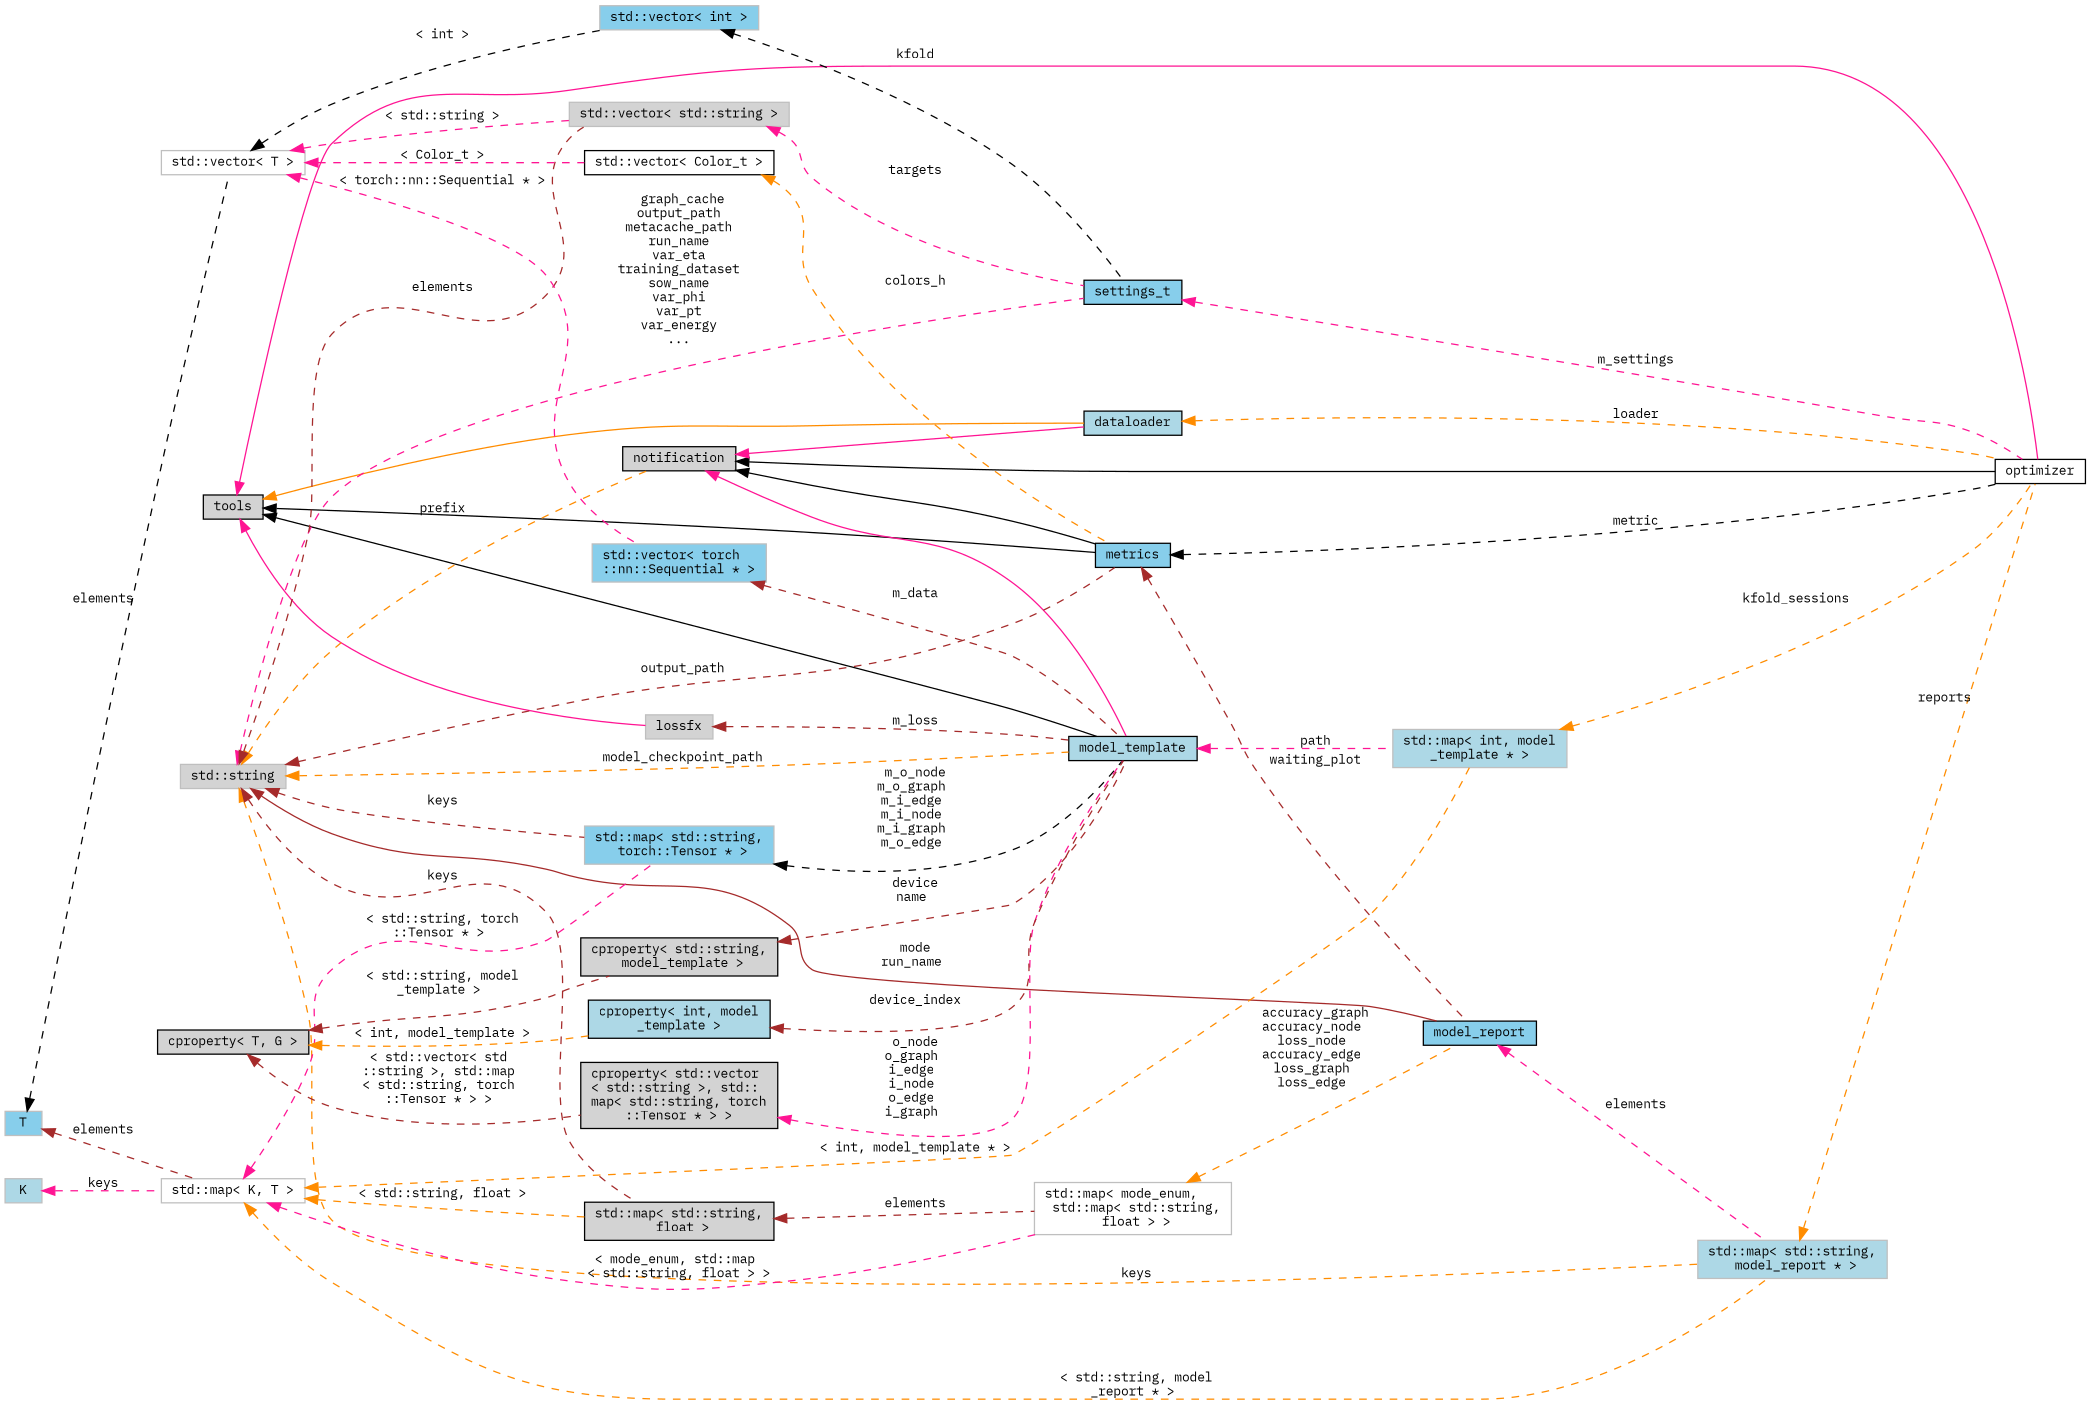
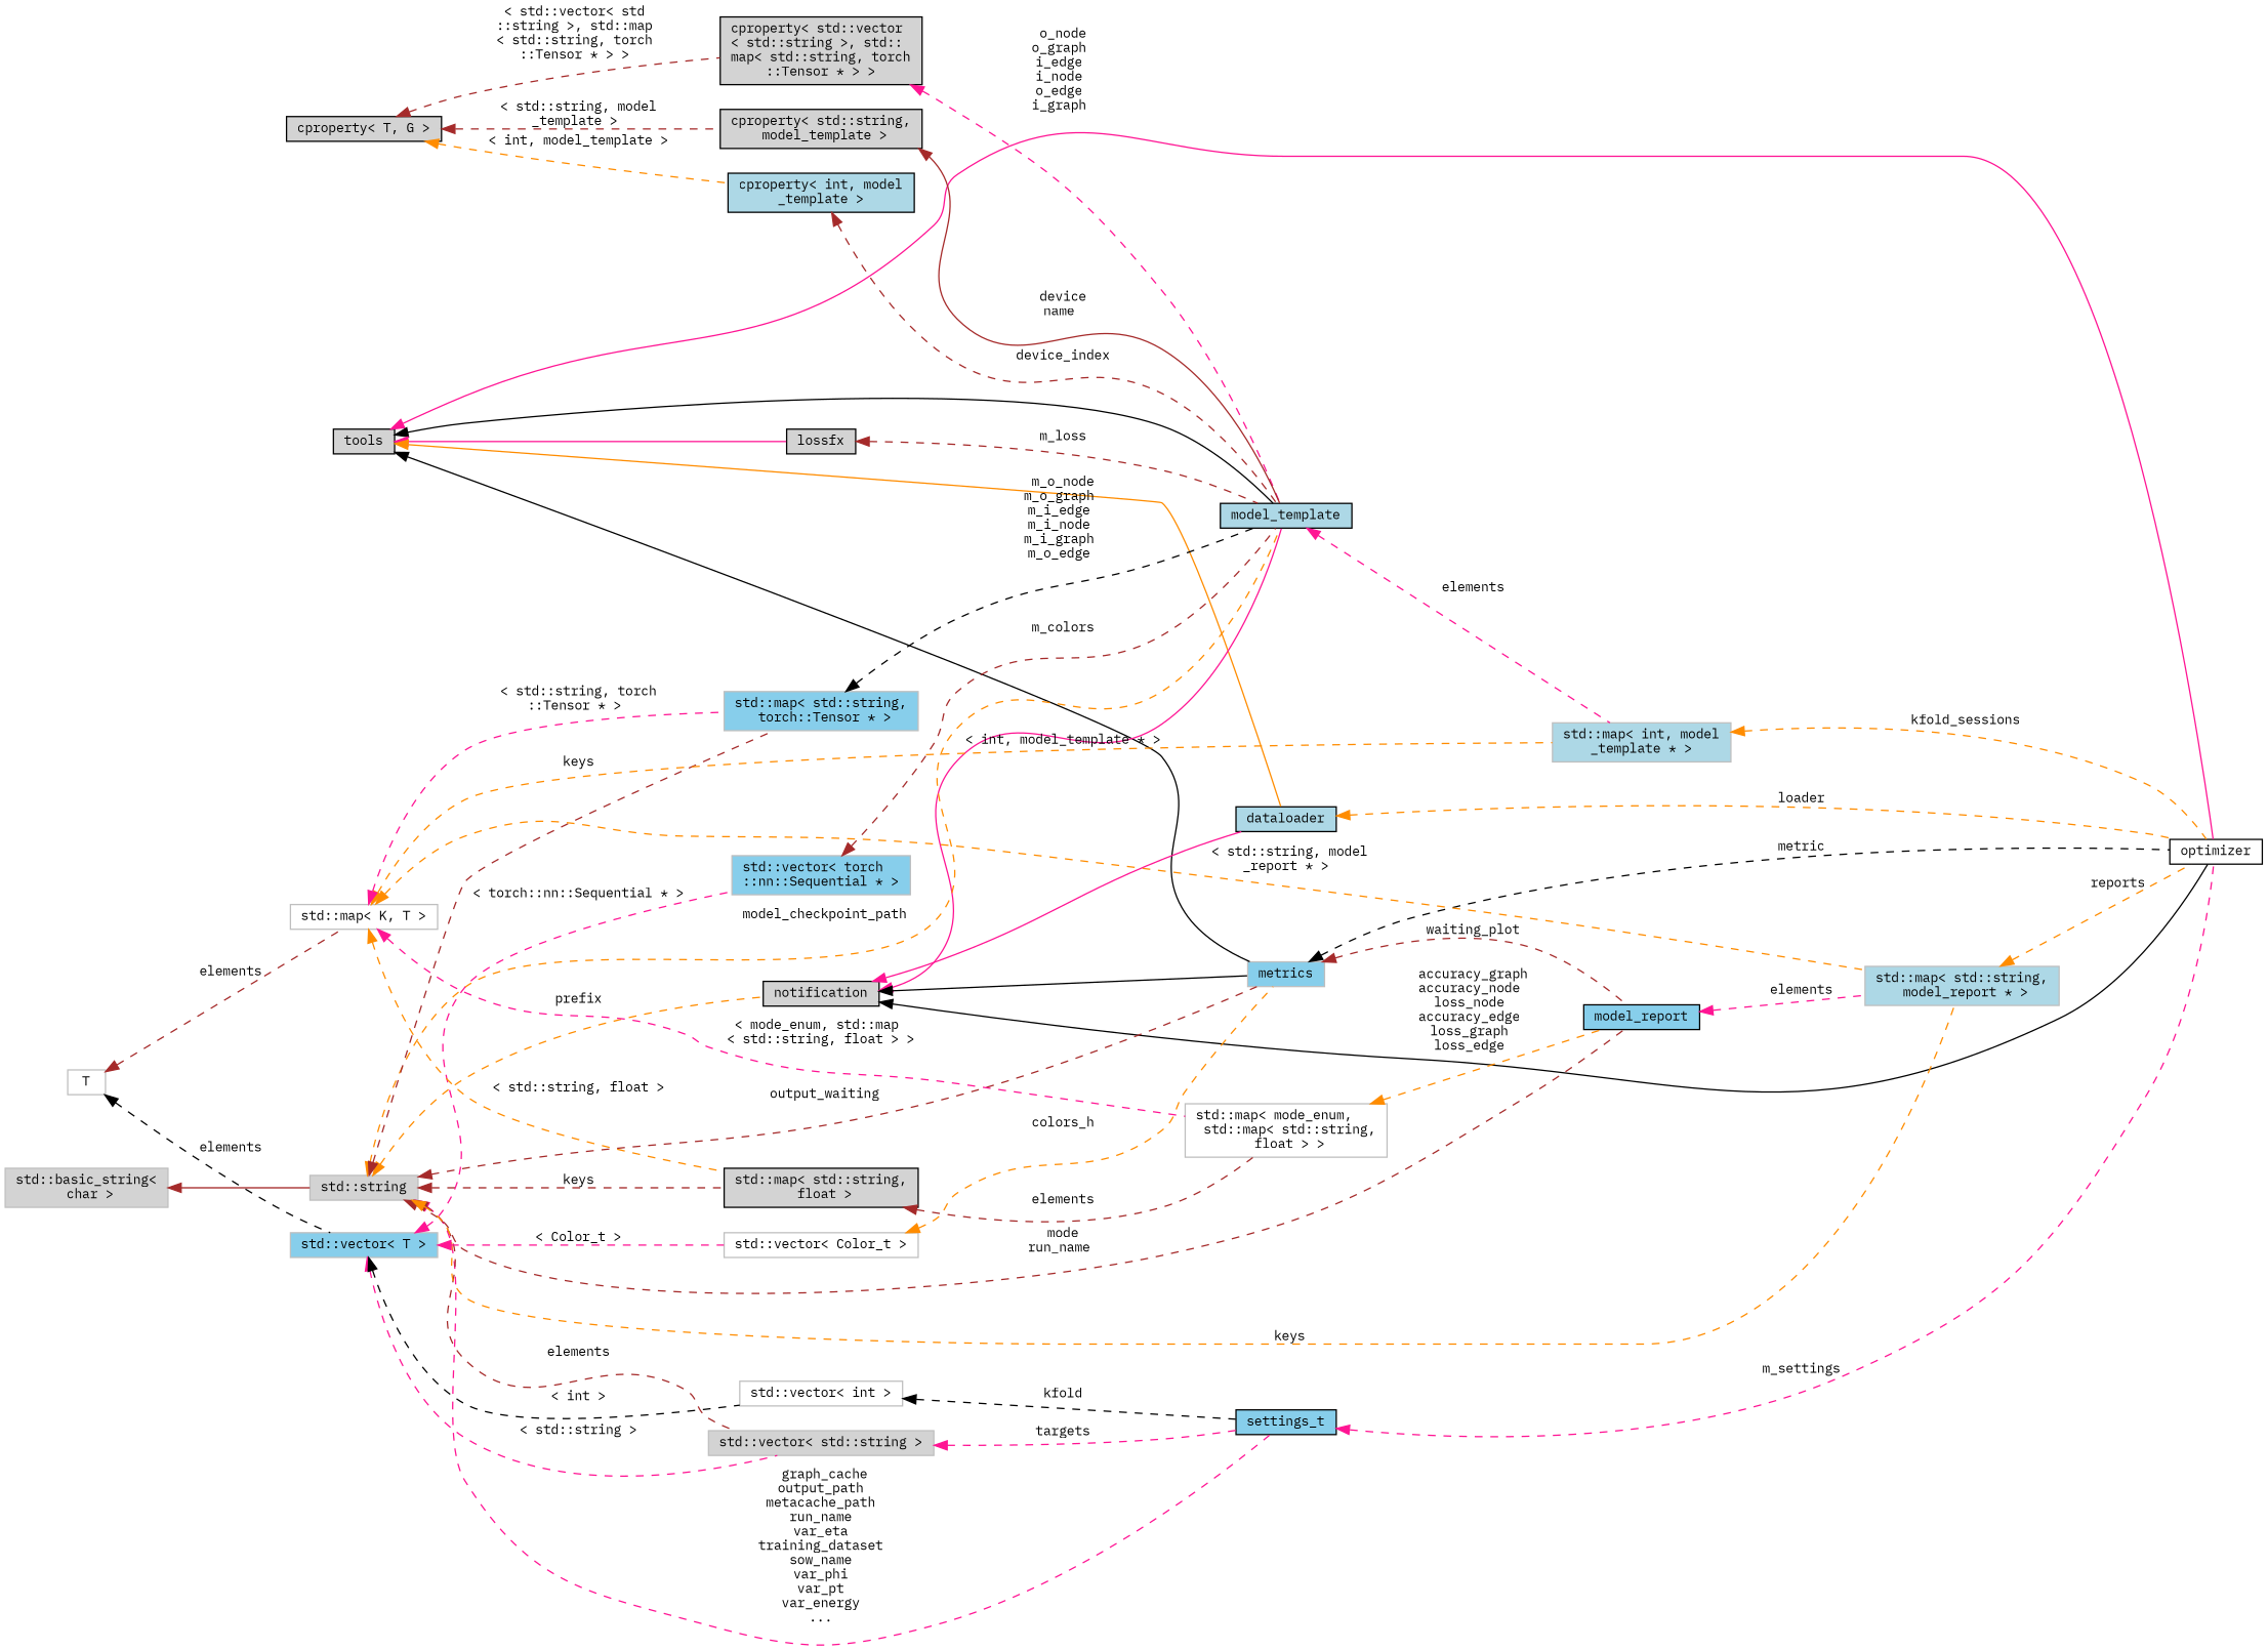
  digraph {
    fontname="IBM Plex Mono"
    rankdir=LR
    node [color=black fillcolor=lightgrey fontname="IBM Plex Mono" fontsize=10 shape=record style=filled]
    edge [color=deeppink dir=back fontname="IBM Plex Mono" fontsize=10 labelfontname=Helvetica labelfontsize=10 style=dashed]
    n1 [fillcolor=white fontcolor=black height=0.2 label=optimizer width=0.4]
    n2 [height=0.2 label=tools width=0.4]
    n3 [fillcolor=lightblue height=0.2 label=model_template width=0.4]
-   n4 [color=grey75 height=0.2 label=lossfx width=0.4]
+   n4 [height=0.2 label=lossfx width=0.4]
    n5 [fillcolor=lightblue height=0.2 label=dataloader width=0.4]
-   n6 [fillcolor=skyblue height=0.2 label=metrics width=0.4]
+   n6 [color=grey75 fillcolor=skyblue height=0.2 label=metrics width=0.4]
    n7 [color=grey75 fillcolor=lightblue height=0.2 label="std::map\< int, model\l_template * \>" width=0.4]
    n8 [fillcolor=skyblue height=0.2 label=model_report width=0.4]
    n9 [height=0.2 label=notification width=0.4]
    n10 [color=grey75 height=0.2 label="std::string" width=0.4]
    n11 [fillcolor=skyblue height=0.2 label=settings_t width=0.4]
    n12 [color=grey75 height=0.2 label="std::vector\< std::string \>" width=0.4]
    n13 [color=grey75 fillcolor=skyblue height=0.2 label="std::map\< std::string,\l torch::Tensor * \>" width=0.4]
    n14 [color=grey75 fillcolor=lightblue height=0.2 label="std::map\< std::string,\l model_report * \>" width=0.4]
    n15 [height=0.2 label="std::map\< std::string,\l float \>" width=0.4]
    n16 [color=grey75 fillcolor=white height=0.2 label="std::map\< mode_enum,\l std::map\< std::string,\l float \> \>" width=0.4]
-   n18 [color=grey75 fillcolor=skyblue height=0.2 label="std::vector\< int \>" width=0.4]
-   n19 [color=grey75 fillcolor=white height=0.2 label="std::vector\< T \>" width=0.4]
+   n17 [color=grey75 height=0.2 label="std::basic_string\<\l char \>" width=0.4]
+   n18 [color=grey75 fillcolor=white height=0.2 label="std::vector\< int \>" width=0.4]
+   n19 [color=grey75 fillcolor=skyblue height=0.2 label="std::vector\< T \>" width=0.4]
    n20 [color=grey75 fillcolor=skyblue height=0.2 label="std::vector\< torch\l::nn::Sequential * \>" width=0.4]
-   n21 [fillcolor=white height=0.2 label="std::vector\< Color_t \>" width=0.4]
-   n22 [color=grey75 fillcolor=skyblue height=0.2 label=T width=0.4]
+   n21 [color=grey75 fillcolor=white height=0.2 label="std::vector\< Color_t \>" width=0.4]
+   n22 [color=grey75 fillcolor=white height=0.2 label=T width=0.4]
    n23 [color=grey75 fillcolor=white height=0.2 label="std::map\< K, T \>" width=0.4]
    n24 [height=0.2 label="cproperty\< std::vector\l\< std::string \>, std::\lmap\< std::string, torch\l::Tensor * \> \>" width=0.4]
    n25 [height=0.2 label="cproperty\< T, G \>" width=0.4]
    n26 [height=0.2 label="cproperty\< std::string,\l model_template \>" width=0.4]
    n27 [fillcolor=lightblue height=0.2 label="cproperty\< int, model\l_template \>" width=0.4]
-   n28 [color=grey75 fillcolor=lightblue height=0.2 label=K width=0.4]
    n2 -> n1 [style=solid]
    n2 -> n3 [color=black style=solid]
    n2 -> n4 [style=solid]
    n2 -> n5 [color=darkorange style=solid]
    n2 -> n6 [color=black style=solid]
-   n3 -> n7 [label=" path"]
+   n3 -> n7 [label=" elements"]
    n4 -> n3 [color=brown label=" m_loss"]
    n5 -> n1 [color=darkorange label=" loader"]
    n6 -> n1 [color=black label=" metric"]
    n6 -> n8 [color=brown label=" waiting_plot"]
    n7 -> n1 [color=darkorange label=" kfold_sessions"]
    n8 -> n14 [label=" elements"]
    n9 -> n1 [color=black style=solid]
    n9 -> n3 [style=solid]
    n9 -> n5 [style=solid]
    n9 -> n6 [color=black style=solid]
    n10 -> n3 [color=darkorange label=" model_checkpoint_path"]
-   n10 -> n6 [color=brown label=" output_path"]
-   n10 -> n8 [color=brown label=" mode\nrun_name" style=solid]
+   n10 -> n6 [color=brown label=" output_waiting"]
+   n10 -> n8 [color=brown label=" mode\nrun_name"]
    n10 -> n9 [color=darkorange label=" prefix"]
    n10 -> n11 [label=" graph_cache\noutput_path\nmetacache_path\nrun_name\nvar_eta\ntraining_dataset\nsow_name\nvar_phi\nvar_pt\nvar_energy\n..."]
    n10 -> n12 [color=brown label=" elements"]
    n10 -> n13 [color=brown label=" keys"]
    n10 -> n14 [color=darkorange label=" keys"]
    n10 -> n15 [color=brown label=" keys"]
    n11 -> n1 [label=" m_settings"]
    n12 -> n11 [label=" targets"]
    n13 -> n3 [color=black label=" m_o_node\nm_o_graph\nm_i_edge\nm_i_node\nm_i_graph\nm_o_edge"]
    n14 -> n1 [color=darkorange label=" reports"]
    n15 -> n16 [color=brown label=" elements"]
    n16 -> n8 [color=darkorange label=" accuracy_graph\naccuracy_node\nloss_node\naccuracy_edge\nloss_graph\nloss_edge"]
+   n17 -> n10 [color=brown style=solid]
    n18 -> n11 [color=black label=" kfold"]
    n19 -> n12 [label=" \< std::string \>"]
    n19 -> n18 [color=black label=" \< int \>"]
    n19 -> n20 [label=" \< torch::nn::Sequential * \>"]
    n19 -> n21 [label=" \< Color_t \>"]
-   n20 -> n3 [color=brown label=" m_data"]
+   n20 -> n3 [color=brown label=" m_colors"]
    n21 -> n6 [color=darkorange label=" colors_h"]
    n22 -> n19 [color=black label=" elements"]
    n22 -> n23 [color=brown label=" elements"]
    n23 -> n7 [color=darkorange label=" \< int, model_template * \>"]
    n23 -> n13 [label=" \< std::string, torch\l::Tensor * \>"]
    n23 -> n14 [color=darkorange label=" \< std::string, model\l_report * \>"]
    n23 -> n15 [color=darkorange label=" \< std::string, float \>"]
    n23 -> n16 [label=" \< mode_enum, std::map\l\< std::string, float \> \>"]
    n24 -> n3 [label=" o_node\no_graph\ni_edge\ni_node\no_edge\ni_graph"]
    n25 -> n24 [color=brown label=" \< std::vector\< std\l::string \>, std::map\l\< std::string, torch\l::Tensor * \> \>"]
    n25 -> n26 [color=brown label=" \< std::string, model\l_template \>"]
    n25 -> n27 [color=darkorange label=" \< int, model_template \>"]
-   n26 -> n3 [color=brown label=" device\nname"]
+   n26 -> n3 [color=brown label=" device\nname" style=solid]
    n27 -> n3 [color=brown label=" device_index"]
-   n28 -> n23 [label=" keys"]
  }
